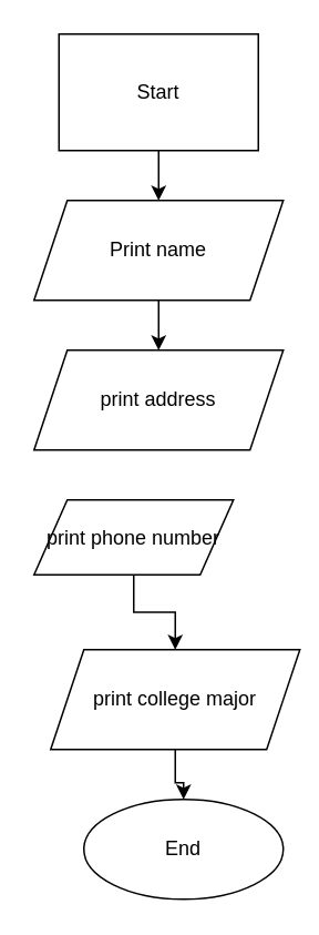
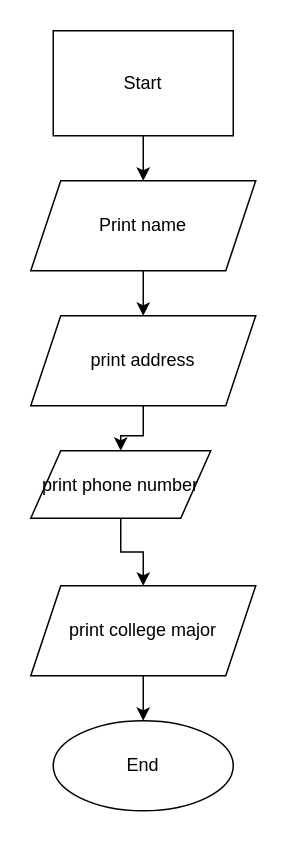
  <mxCell id="0" />
  <mxCell id="1" parent="0" />
  <mxCell id="2" value="" style="edgeStyle=orthogonalEdgeStyle;rounded=0;orthogonalLoop=1;jettySize=auto;html=1;" edge="1" parent="1" source="3" target="5"><mxGeometry relative="1" as="geometry" /></mxCell>
  <mxCell id="3" value="Start" style="whiteSpace=wrap;html=1;rounded=0;" vertex="1" parent="1"><mxGeometry x="35" y="20" width="120" height="70" as="geometry" /></mxCell>
  <mxCell id="4" value="" style="edgeStyle=orthogonalEdgeStyle;rounded=0;orthogonalLoop=1;jettySize=auto;html=1;" edge="1" parent="1" source="5" target="7"><mxGeometry relative="1" as="geometry" /></mxCell>
  <mxCell id="5" value="Print name" style="shape=parallelogram;perimeter=parallelogramPerimeter;whiteSpace=wrap;html=1;fixedSize=1;" vertex="1" parent="1"><mxGeometry x="20" y="120" width="150" height="60" as="geometry" /></mxCell>
+ <mxCell id="6" value="" style="edgeStyle=orthogonalEdgeStyle;rounded=0;orthogonalLoop=1;jettySize=auto;html=1;" edge="1" parent="1" source="7" target="9"><mxGeometry relative="1" as="geometry" /></mxCell>
  <mxCell id="7" value="print address" style="shape=parallelogram;perimeter=parallelogramPerimeter;whiteSpace=wrap;html=1;fixedSize=1;" vertex="1" parent="1"><mxGeometry x="20" y="210" width="150" height="60" as="geometry" /></mxCell>
  <mxCell id="8" value="" style="edgeStyle=orthogonalEdgeStyle;rounded=0;orthogonalLoop=1;jettySize=auto;html=1;" edge="1" parent="1" source="9" target="11"><mxGeometry relative="1" as="geometry" /></mxCell>
  <mxCell id="9" value="print phone number" style="shape=parallelogram;perimeter=parallelogramPerimeter;whiteSpace=wrap;html=1;fixedSize=1;" vertex="1" parent="1"><mxGeometry x="20" y="300" width="120" height="45" as="geometry" /></mxCell>
  <mxCell id="10" value="" style="edgeStyle=orthogonalEdgeStyle;rounded=0;orthogonalLoop=1;jettySize=auto;html=1;" edge="1" parent="1" source="11" target="12"><mxGeometry relative="1" as="geometry" /></mxCell>
- <mxCell id="11" value="print college major" style="shape=parallelogram;perimeter=parallelogramPerimeter;whiteSpace=wrap;html=1;fixedSize=1;" vertex="1" parent="1"><mxGeometry x="30" y="390" width="150" height="60" as="geometry" /></mxCell>
- <mxCell id="12" value="End" style="ellipse;whiteSpace=wrap;html=1;" vertex="1" parent="1"><mxGeometry x="50" y="480" width="120" height="60" as="geometry" /></mxCell>
+ <mxCell id="11" value="print college major" style="shape=parallelogram;perimeter=parallelogramPerimeter;whiteSpace=wrap;html=1;fixedSize=1;" vertex="1" parent="1"><mxGeometry x="20" y="390" width="150" height="60" as="geometry" /></mxCell>
+ <mxCell id="12" value="End" style="ellipse;whiteSpace=wrap;html=1;" vertex="1" parent="1"><mxGeometry x="35" y="480" width="120" height="60" as="geometry" /></mxCell>
